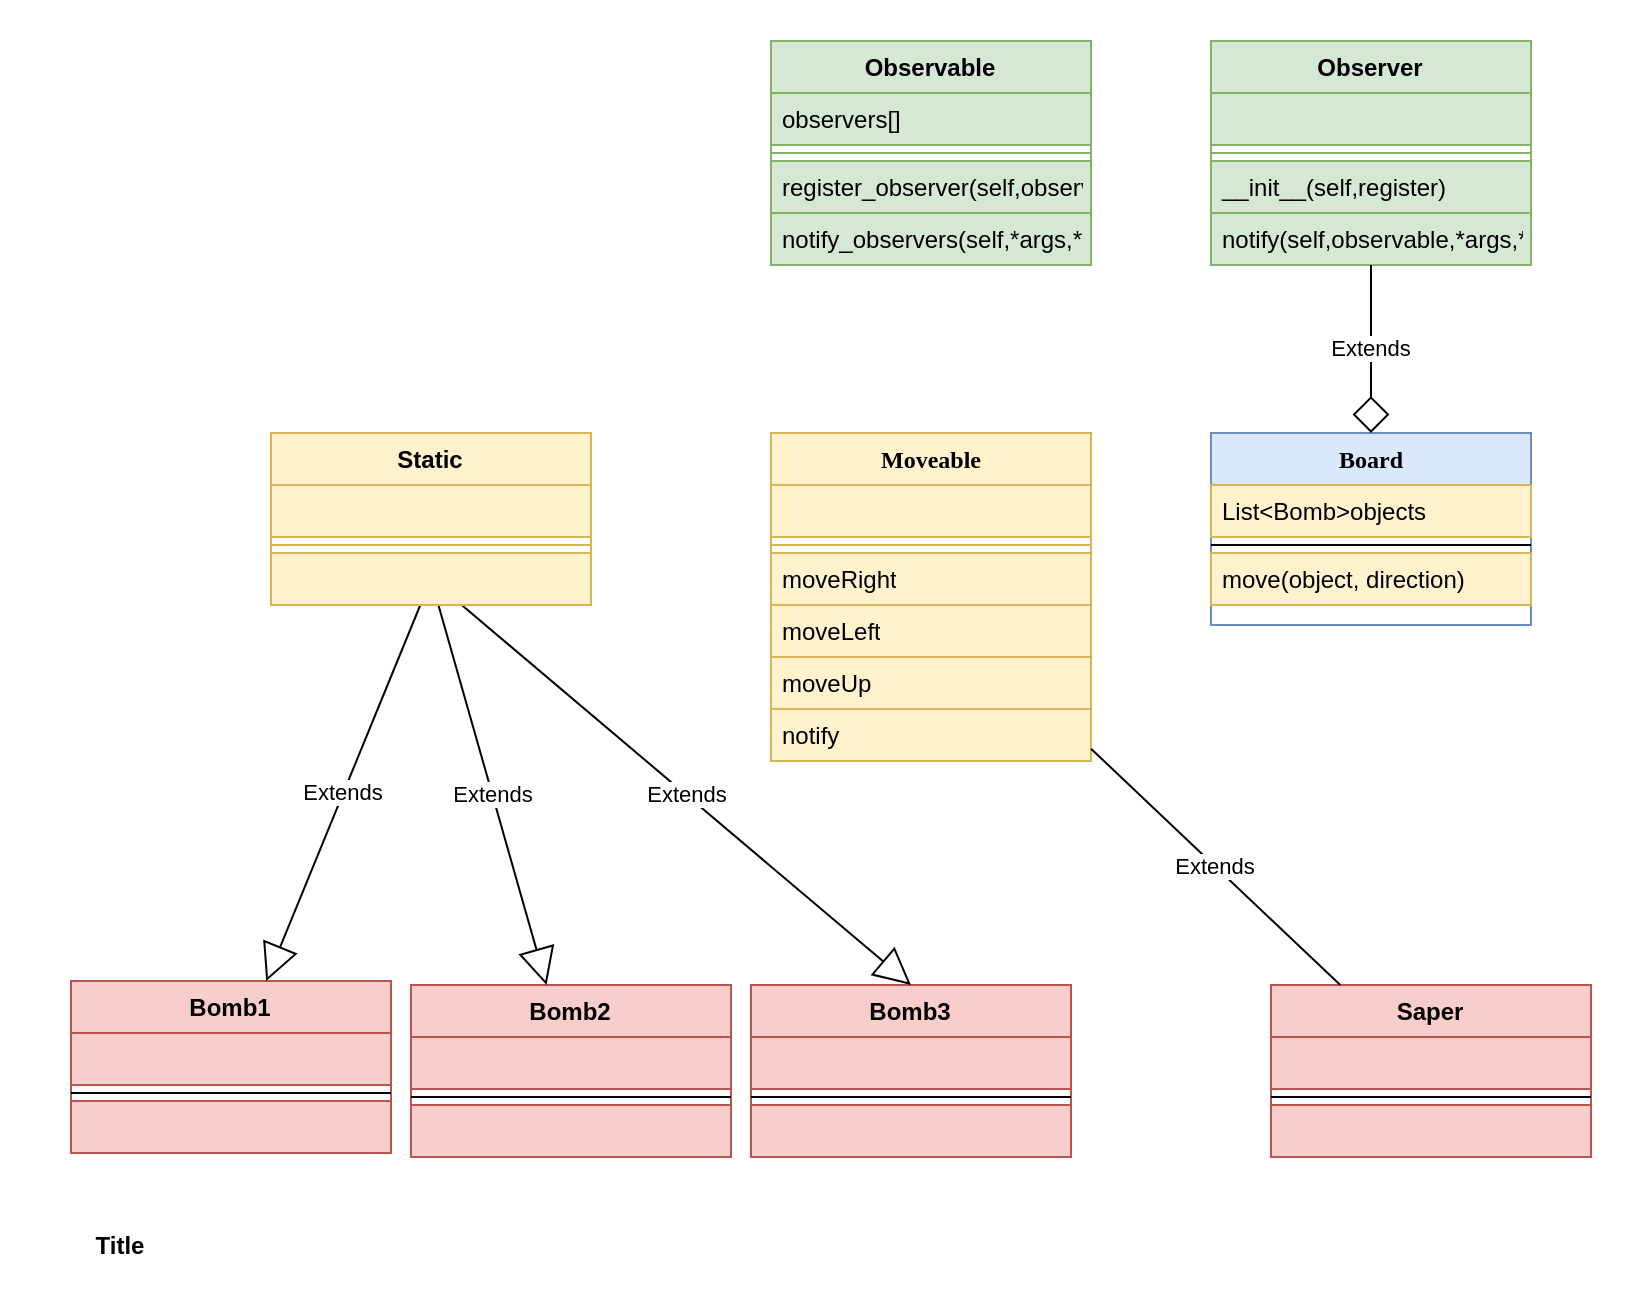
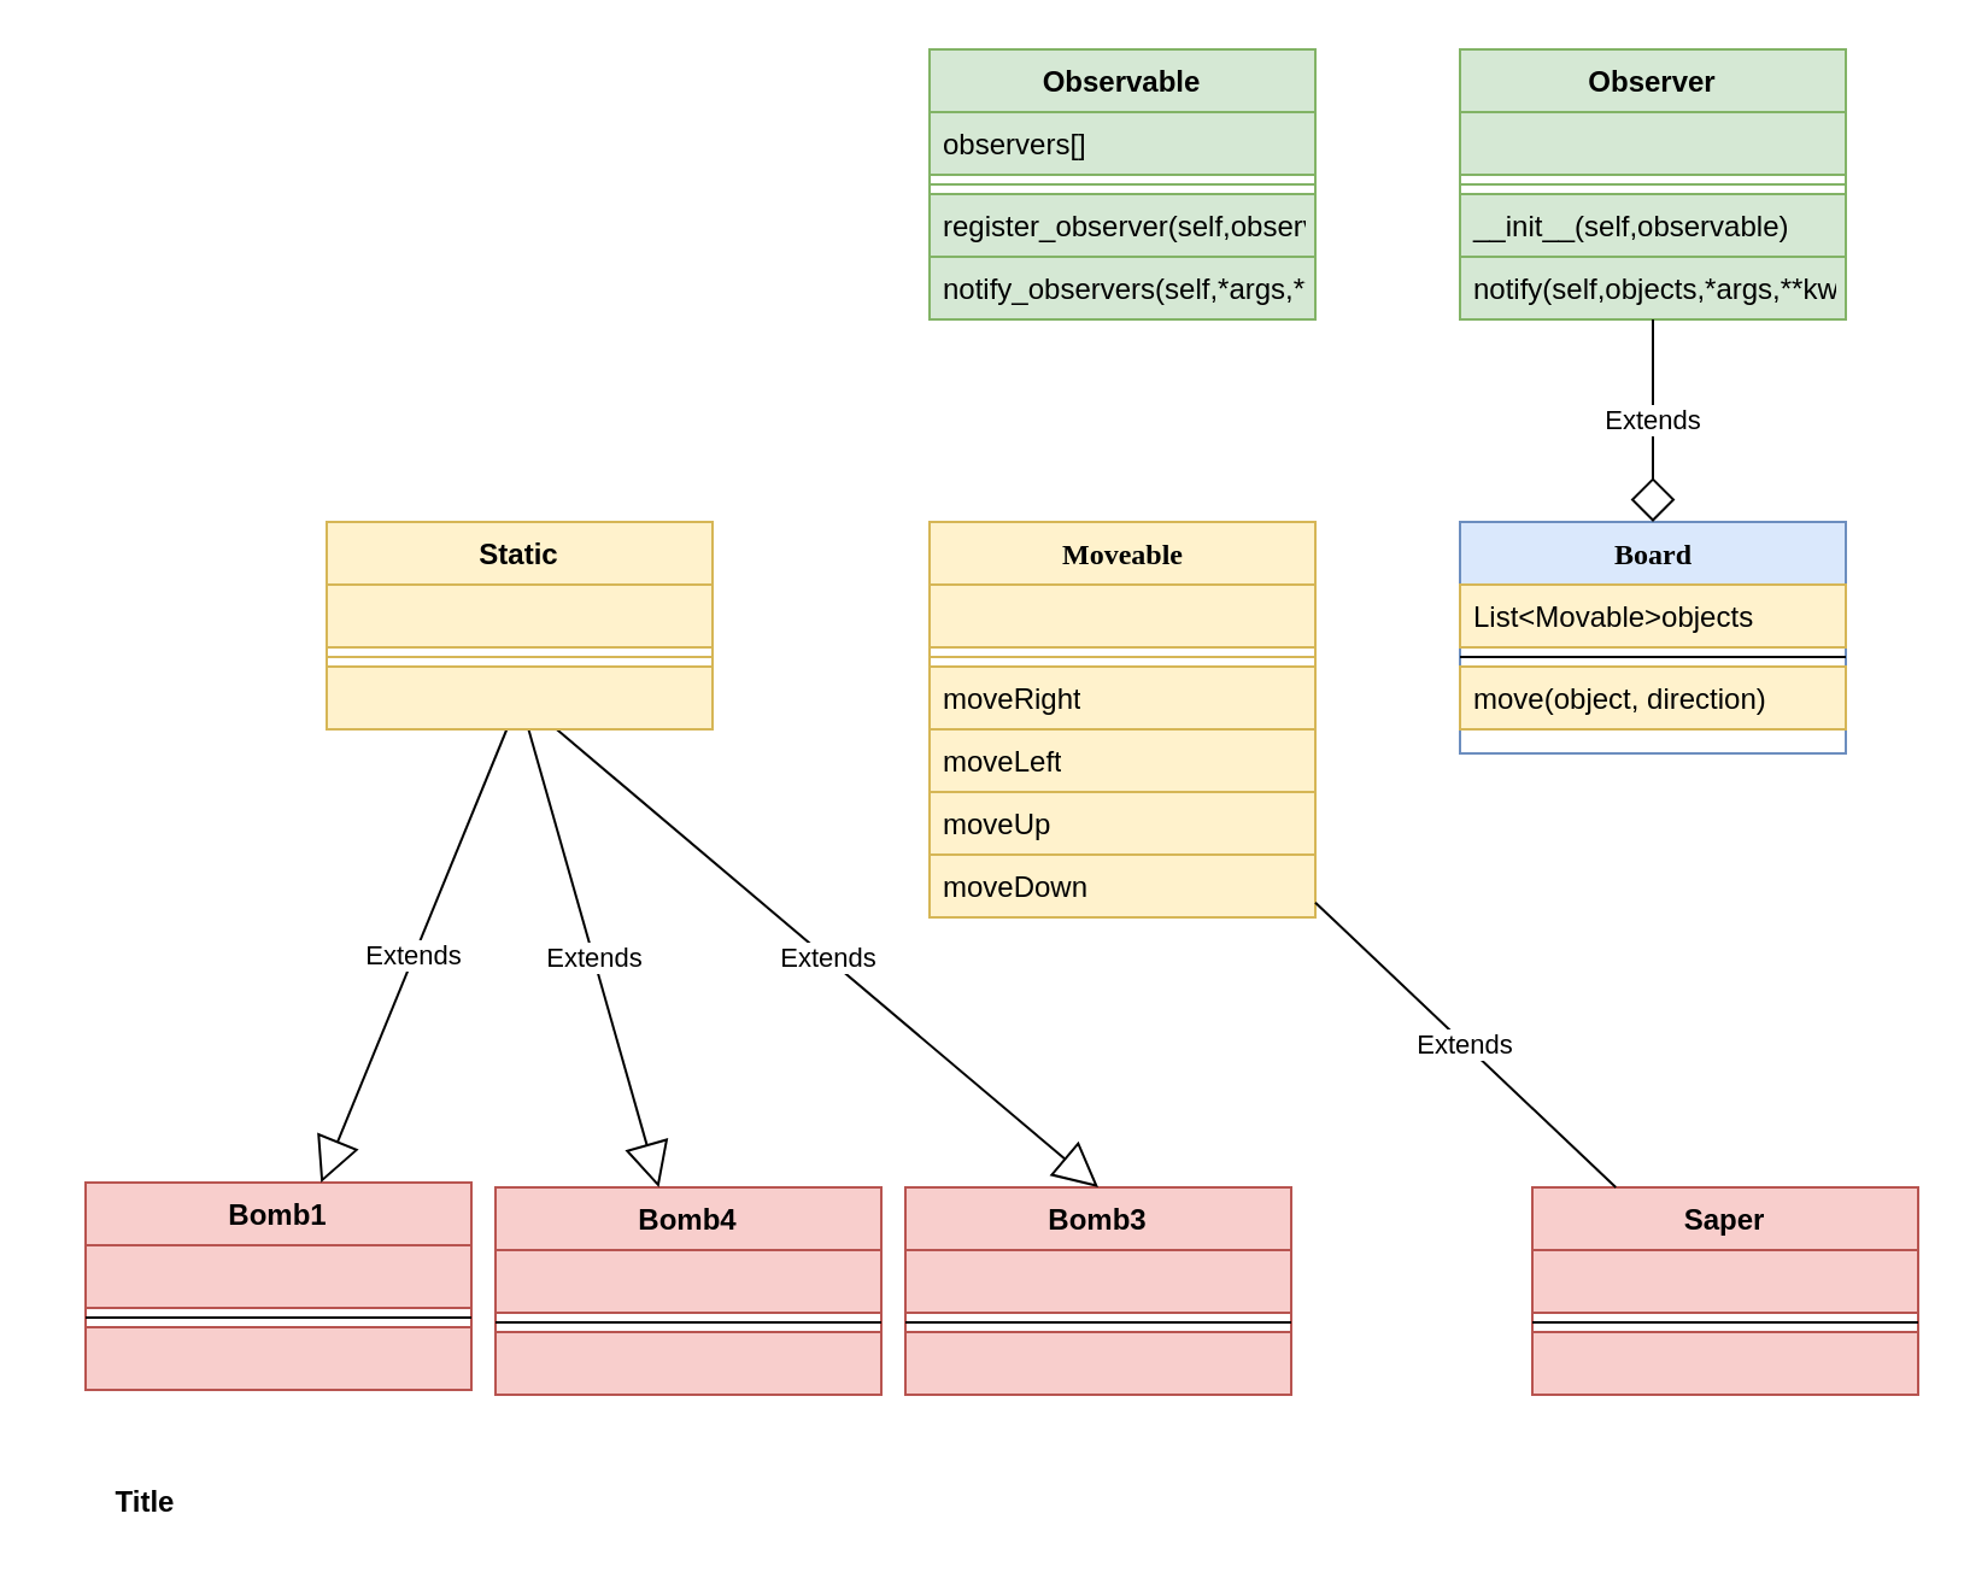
  <mxCell id="0" />
  <mxCell id="1" parent="0" />
  <mxCell id="2" value="Moveable" style="swimlane;html=1;fontStyle=1;align=center;verticalAlign=top;childLayout=stackLayout;horizontal=1;startSize=26;horizontalStack=0;resizeParent=1;resizeLast=0;collapsible=1;marginBottom=0;swimlaneFillColor=#ffffff;rounded=0;shadow=0;comic=0;labelBackgroundColor=none;strokeWidth=1;fontFamily=Verdana;fontSize=12;fillColor=#fff2cc;strokeColor=#d6b656;" parent="1" vertex="1"><mxGeometry x="385" y="216" width="160" height="164" as="geometry" /></mxCell>
  <mxCell id="3" value="" style="text;html=1;align=left;verticalAlign=top;spacingLeft=4;spacingRight=4;whiteSpace=wrap;overflow=hidden;rotatable=0;points=[[0,0.5],[1,0.5]];portConstraint=eastwest;fillColor=#fff2cc;strokeColor=#d6b656;" parent="2" vertex="1"><mxGeometry y="26" width="160" height="26" as="geometry" /></mxCell>
  <mxCell id="4" value="" style="line;html=1;strokeWidth=1;align=left;verticalAlign=middle;spacingTop=-1;spacingLeft=3;spacingRight=3;rotatable=0;labelPosition=right;points=[];portConstraint=eastwest;fillColor=#fff2cc;strokeColor=#d6b656;" parent="2" vertex="1"><mxGeometry y="52" width="160" height="8" as="geometry" /></mxCell>
  <mxCell id="5" value="moveRight" style="text;html=1;align=left;verticalAlign=top;spacingLeft=4;spacingRight=4;whiteSpace=wrap;overflow=hidden;rotatable=0;points=[[0,0.5],[1,0.5]];portConstraint=eastwest;fillColor=#fff2cc;strokeColor=#d6b656;" parent="2" vertex="1"><mxGeometry y="60" width="160" height="26" as="geometry" /></mxCell>
  <mxCell id="6" value="moveLeft" style="text;html=1;align=left;verticalAlign=top;spacingLeft=4;spacingRight=4;whiteSpace=wrap;overflow=hidden;rotatable=0;points=[[0,0.5],[1,0.5]];portConstraint=eastwest;fillColor=#fff2cc;strokeColor=#d6b656;" parent="2" vertex="1"><mxGeometry y="86" width="160" height="26" as="geometry" /></mxCell>
  <mxCell id="7" value="moveUp&lt;br&gt;" style="text;html=1;align=left;verticalAlign=top;spacingLeft=4;spacingRight=4;whiteSpace=wrap;overflow=hidden;rotatable=0;points=[[0,0.5],[1,0.5]];portConstraint=eastwest;fillColor=#fff2cc;strokeColor=#d6b656;" parent="2" vertex="1"><mxGeometry y="112" width="160" height="26" as="geometry" /></mxCell>
- <mxCell id="8" value="notify&lt;br&gt;" style="text;html=1;align=left;verticalAlign=top;spacingLeft=4;spacingRight=4;whiteSpace=wrap;overflow=hidden;rotatable=0;points=[[0,0.5],[1,0.5]];portConstraint=eastwest;fillColor=#fff2cc;strokeColor=#d6b656;" parent="2" vertex="1"><mxGeometry y="138" width="160" height="26" as="geometry" /></mxCell>
+ <mxCell id="8" value="moveDown&lt;br&gt;" style="text;html=1;align=left;verticalAlign=top;spacingLeft=4;spacingRight=4;whiteSpace=wrap;overflow=hidden;rotatable=0;points=[[0,0.5],[1,0.5]];portConstraint=eastwest;fillColor=#fff2cc;strokeColor=#d6b656;" parent="2" vertex="1"><mxGeometry y="138" width="160" height="26" as="geometry" /></mxCell>
  <mxCell id="9" value="Board" style="swimlane;html=1;fontStyle=1;align=center;verticalAlign=top;childLayout=stackLayout;horizontal=1;startSize=26;horizontalStack=0;resizeParent=1;resizeLast=0;collapsible=1;marginBottom=0;swimlaneFillColor=#ffffff;rounded=0;shadow=0;comic=0;labelBackgroundColor=none;strokeWidth=1;fontFamily=Verdana;fontSize=12;fillColor=#dae8fc;strokeColor=#6c8ebf;" parent="1" vertex="1"><mxGeometry x="605" y="216" width="160" height="96" as="geometry" /></mxCell>
- <mxCell id="10" value="List&amp;lt;Bomb&amp;gt;objects" style="text;html=1;align=left;verticalAlign=top;spacingLeft=4;spacingRight=4;whiteSpace=wrap;overflow=hidden;rotatable=0;points=[[0,0.5],[1,0.5]];portConstraint=eastwest;fillColor=#fff2cc;strokeColor=#d6b656;" parent="9" vertex="1"><mxGeometry y="26" width="160" height="26" as="geometry" /></mxCell>
+ <mxCell id="10" value="List&amp;lt;Movable&amp;gt;objects" style="text;html=1;align=left;verticalAlign=top;spacingLeft=4;spacingRight=4;whiteSpace=wrap;overflow=hidden;rotatable=0;points=[[0,0.5],[1,0.5]];portConstraint=eastwest;fillColor=#fff2cc;strokeColor=#d6b656;" parent="9" vertex="1"><mxGeometry y="26" width="160" height="26" as="geometry" /></mxCell>
  <mxCell id="11" value="" style="line;html=1;strokeWidth=1;align=left;verticalAlign=middle;spacingTop=-1;spacingLeft=3;spacingRight=3;rotatable=0;labelPosition=right;points=[];portConstraint=eastwest;" parent="9" vertex="1"><mxGeometry y="52" width="160" height="8" as="geometry" /></mxCell>
  <mxCell id="12" value="move(object, direction)" style="text;html=1;align=left;verticalAlign=top;spacingLeft=4;spacingRight=4;whiteSpace=wrap;overflow=hidden;rotatable=0;points=[[0,0.5],[1,0.5]];portConstraint=eastwest;fillColor=#fff2cc;strokeColor=#d6b656;" vertex="1" parent="9"><mxGeometry y="60" width="160" height="26" as="geometry" /></mxCell>
  <mxCell id="13" value="Observer" style="swimlane;fontStyle=1;align=center;verticalAlign=top;childLayout=stackLayout;horizontal=1;startSize=26;horizontalStack=0;resizeParent=1;resizeParentMax=0;resizeLast=0;collapsible=1;marginBottom=0;fillColor=#d5e8d4;strokeColor=#82b366;" parent="1" vertex="1"><mxGeometry x="605" y="20" width="160" height="112" as="geometry"><mxRectangle x="580" y="30" width="80" height="26" as="alternateBounds" /></mxGeometry></mxCell>
  <mxCell id="14" value=" " style="text;strokeColor=#82b366;fillColor=#d5e8d4;align=left;verticalAlign=top;spacingLeft=4;spacingRight=4;overflow=hidden;rotatable=0;points=[[0,0.5],[1,0.5]];portConstraint=eastwest;" parent="13" vertex="1"><mxGeometry y="26" width="160" height="26" as="geometry" /></mxCell>
  <mxCell id="15" value="" style="line;strokeWidth=1;fillColor=#d5e8d4;align=left;verticalAlign=middle;spacingTop=-1;spacingLeft=3;spacingRight=3;rotatable=0;labelPosition=right;points=[];portConstraint=eastwest;strokeColor=#82b366;" parent="13" vertex="1"><mxGeometry y="52" width="160" height="8" as="geometry" /></mxCell>
- <mxCell id="16" value="__init__(self,register)" style="text;strokeColor=#82b366;fillColor=#d5e8d4;align=left;verticalAlign=top;spacingLeft=4;spacingRight=4;overflow=hidden;rotatable=0;points=[[0,0.5],[1,0.5]];portConstraint=eastwest;" parent="13" vertex="1"><mxGeometry y="60" width="160" height="26" as="geometry" /></mxCell>
- <mxCell id="17" value="notify(self,observable,*args,**kwargs)" style="text;strokeColor=#82b366;fillColor=#d5e8d4;align=left;verticalAlign=top;spacingLeft=4;spacingRight=4;overflow=hidden;rotatable=0;points=[[0,0.5],[1,0.5]];portConstraint=eastwest;" parent="13" vertex="1"><mxGeometry y="86" width="160" height="26" as="geometry" /></mxCell>
+ <mxCell id="16" value="__init__(self,observable)" style="text;strokeColor=#82b366;fillColor=#d5e8d4;align=left;verticalAlign=top;spacingLeft=4;spacingRight=4;overflow=hidden;rotatable=0;points=[[0,0.5],[1,0.5]];portConstraint=eastwest;" parent="13" vertex="1"><mxGeometry y="60" width="160" height="26" as="geometry" /></mxCell>
+ <mxCell id="17" value="notify(self,objects,*args,**kwargs)" style="text;strokeColor=#82b366;fillColor=#d5e8d4;align=left;verticalAlign=top;spacingLeft=4;spacingRight=4;overflow=hidden;rotatable=0;points=[[0,0.5],[1,0.5]];portConstraint=eastwest;" parent="13" vertex="1"><mxGeometry y="86" width="160" height="26" as="geometry" /></mxCell>
  <mxCell id="18" value="Observable" style="swimlane;fontStyle=1;align=center;verticalAlign=top;childLayout=stackLayout;horizontal=1;startSize=26;horizontalStack=0;resizeParent=1;resizeParentMax=0;resizeLast=0;collapsible=1;marginBottom=0;fillColor=#d5e8d4;strokeColor=#82b366;" parent="1" vertex="1"><mxGeometry x="385" y="20" width="160" height="112" as="geometry" /></mxCell>
  <mxCell id="19" value="observers[]" style="text;strokeColor=#82b366;fillColor=#d5e8d4;align=left;verticalAlign=top;spacingLeft=4;spacingRight=4;overflow=hidden;rotatable=0;points=[[0,0.5],[1,0.5]];portConstraint=eastwest;" parent="18" vertex="1"><mxGeometry y="26" width="160" height="26" as="geometry" /></mxCell>
  <mxCell id="20" value="" style="line;strokeWidth=1;fillColor=#d5e8d4;align=left;verticalAlign=middle;spacingTop=-1;spacingLeft=3;spacingRight=3;rotatable=0;labelPosition=right;points=[];portConstraint=eastwest;strokeColor=#82b366;" parent="18" vertex="1"><mxGeometry y="52" width="160" height="8" as="geometry" /></mxCell>
  <mxCell id="21" value="register_observer(self,observer)" style="text;strokeColor=#82b366;fillColor=#d5e8d4;align=left;verticalAlign=top;spacingLeft=4;spacingRight=4;overflow=hidden;rotatable=0;points=[[0,0.5],[1,0.5]];portConstraint=eastwest;" parent="18" vertex="1"><mxGeometry y="60" width="160" height="26" as="geometry" /></mxCell>
  <mxCell id="22" value="notify_observers(self,*args,**kwargs)" style="text;strokeColor=#82b366;fillColor=#d5e8d4;align=left;verticalAlign=top;spacingLeft=4;spacingRight=4;overflow=hidden;rotatable=0;points=[[0,0.5],[1,0.5]];portConstraint=eastwest;" parent="18" vertex="1"><mxGeometry y="86" width="160" height="26" as="geometry" /></mxCell>
  <mxCell id="23" value="Extends" style="endArrow=diamond;endSize=16;endFill=0;html=1;" parent="1" source="13" target="9" edge="1"><mxGeometry width="160" relative="1" as="geometry"><mxPoint x="385" y="430" as="sourcePoint" /><mxPoint x="545" y="430" as="targetPoint" /></mxGeometry></mxCell>
- <mxCell id="24" value="Bomb2" style="swimlane;fontStyle=1;align=center;verticalAlign=top;childLayout=stackLayout;horizontal=1;startSize=26;horizontalStack=0;resizeParent=1;resizeParentMax=0;resizeLast=0;collapsible=1;marginBottom=0;fillColor=#f8cecc;strokeColor=#b85450;" parent="1" vertex="1"><mxGeometry x="205" y="492" width="160" height="86" as="geometry" /></mxCell>
+ <mxCell id="24" value="Bomb4" style="swimlane;fontStyle=1;align=center;verticalAlign=top;childLayout=stackLayout;horizontal=1;startSize=26;horizontalStack=0;resizeParent=1;resizeParentMax=0;resizeLast=0;collapsible=1;marginBottom=0;fillColor=#f8cecc;strokeColor=#b85450;" parent="1" vertex="1"><mxGeometry x="205" y="492" width="160" height="86" as="geometry" /></mxCell>
  <mxCell id="25" value=" " style="text;strokeColor=#b85450;fillColor=#f8cecc;align=left;verticalAlign=top;spacingLeft=4;spacingRight=4;overflow=hidden;rotatable=0;points=[[0,0.5],[1,0.5]];portConstraint=eastwest;" parent="24" vertex="1"><mxGeometry y="26" width="160" height="26" as="geometry" /></mxCell>
  <mxCell id="26" value="" style="line;strokeWidth=1;fillColor=none;align=left;verticalAlign=middle;spacingTop=-1;spacingLeft=3;spacingRight=3;rotatable=0;labelPosition=right;points=[];portConstraint=eastwest;" parent="24" vertex="1"><mxGeometry y="52" width="160" height="8" as="geometry" /></mxCell>
  <mxCell id="27" value=" " style="text;strokeColor=#b85450;fillColor=#f8cecc;align=left;verticalAlign=top;spacingLeft=4;spacingRight=4;overflow=hidden;rotatable=0;points=[[0,0.5],[1,0.5]];portConstraint=eastwest;" parent="24" vertex="1"><mxGeometry y="60" width="160" height="26" as="geometry" /></mxCell>
  <mxCell id="28" value="Saper" style="swimlane;fontStyle=1;align=center;verticalAlign=top;childLayout=stackLayout;horizontal=1;startSize=26;horizontalStack=0;resizeParent=1;resizeParentMax=0;resizeLast=0;collapsible=1;marginBottom=0;fillColor=#f8cecc;strokeColor=#b85450;" parent="1" vertex="1"><mxGeometry x="635" y="492" width="160" height="86" as="geometry" /></mxCell>
  <mxCell id="29" value=" " style="text;strokeColor=#b85450;fillColor=#f8cecc;align=left;verticalAlign=top;spacingLeft=4;spacingRight=4;overflow=hidden;rotatable=0;points=[[0,0.5],[1,0.5]];portConstraint=eastwest;" parent="28" vertex="1"><mxGeometry y="26" width="160" height="26" as="geometry" /></mxCell>
  <mxCell id="30" value="" style="line;strokeWidth=1;fillColor=none;align=left;verticalAlign=middle;spacingTop=-1;spacingLeft=3;spacingRight=3;rotatable=0;labelPosition=right;points=[];portConstraint=eastwest;" parent="28" vertex="1"><mxGeometry y="52" width="160" height="8" as="geometry" /></mxCell>
  <mxCell id="31" value=" " style="text;strokeColor=#b85450;fillColor=#f8cecc;align=left;verticalAlign=top;spacingLeft=4;spacingRight=4;overflow=hidden;rotatable=0;points=[[0,0.5],[1,0.5]];portConstraint=eastwest;" parent="28" vertex="1"><mxGeometry y="60" width="160" height="26" as="geometry" /></mxCell>
  <mxCell id="32" value="Bomb1" style="swimlane;fontStyle=1;align=center;verticalAlign=top;childLayout=stackLayout;horizontal=1;startSize=26;horizontalStack=0;resizeParent=1;resizeParentMax=0;resizeLast=0;collapsible=1;marginBottom=0;fillColor=#f8cecc;strokeColor=#b85450;" parent="1" vertex="1"><mxGeometry x="35" y="490" width="160" height="86" as="geometry" /></mxCell>
  <mxCell id="33" value=" " style="text;strokeColor=#b85450;fillColor=#f8cecc;align=left;verticalAlign=top;spacingLeft=4;spacingRight=4;overflow=hidden;rotatable=0;points=[[0,0.5],[1,0.5]];portConstraint=eastwest;" parent="32" vertex="1"><mxGeometry y="26" width="160" height="26" as="geometry" /></mxCell>
  <mxCell id="34" value="" style="line;strokeWidth=1;fillColor=none;align=left;verticalAlign=middle;spacingTop=-1;spacingLeft=3;spacingRight=3;rotatable=0;labelPosition=right;points=[];portConstraint=eastwest;" parent="32" vertex="1"><mxGeometry y="52" width="160" height="8" as="geometry" /></mxCell>
  <mxCell id="35" value=" " style="text;strokeColor=#b85450;fillColor=#f8cecc;align=left;verticalAlign=top;spacingLeft=4;spacingRight=4;overflow=hidden;rotatable=0;points=[[0,0.5],[1,0.5]];portConstraint=eastwest;" parent="32" vertex="1"><mxGeometry y="60" width="160" height="26" as="geometry" /></mxCell>
  <mxCell id="36" value="Bomb3" style="swimlane;fontStyle=1;align=center;verticalAlign=top;childLayout=stackLayout;horizontal=1;startSize=26;horizontalStack=0;resizeParent=1;resizeParentMax=0;resizeLast=0;collapsible=1;marginBottom=0;fillColor=#f8cecc;strokeColor=#b85450;" parent="1" vertex="1"><mxGeometry x="375" y="492" width="160" height="86" as="geometry" /></mxCell>
  <mxCell id="37" value=" " style="text;strokeColor=#b85450;fillColor=#f8cecc;align=left;verticalAlign=top;spacingLeft=4;spacingRight=4;overflow=hidden;rotatable=0;points=[[0,0.5],[1,0.5]];portConstraint=eastwest;" parent="36" vertex="1"><mxGeometry y="26" width="160" height="26" as="geometry" /></mxCell>
  <mxCell id="38" value="" style="line;strokeWidth=1;fillColor=none;align=left;verticalAlign=middle;spacingTop=-1;spacingLeft=3;spacingRight=3;rotatable=0;labelPosition=right;points=[];portConstraint=eastwest;" parent="36" vertex="1"><mxGeometry y="52" width="160" height="8" as="geometry" /></mxCell>
  <mxCell id="39" value=" " style="text;strokeColor=#b85450;fillColor=#f8cecc;align=left;verticalAlign=top;spacingLeft=4;spacingRight=4;overflow=hidden;rotatable=0;points=[[0,0.5],[1,0.5]];portConstraint=eastwest;" parent="36" vertex="1"><mxGeometry y="60" width="160" height="26" as="geometry" /></mxCell>
  <mxCell id="40" value="Extends" style="endArrow=block;endSize=16;endFill=0;html=1;" parent="1" source="47" target="32" edge="1"><mxGeometry width="160" relative="1" as="geometry"><mxPoint x="135" y="430" as="sourcePoint" /><mxPoint x="295" y="430" as="targetPoint" /></mxGeometry></mxCell>
  <mxCell id="41" value="Extends" style="endArrow=block;endSize=16;endFill=0;html=1;" parent="1" source="47" target="24" edge="1"><mxGeometry width="160" relative="1" as="geometry"><mxPoint x="475" y="230" as="sourcePoint" /><mxPoint x="635" y="230" as="targetPoint" /></mxGeometry></mxCell>
  <mxCell id="42" value="Extends" style="endArrow=block;endSize=16;endFill=0;html=1;entryX=0.5;entryY=0;entryDx=0;entryDy=0;" parent="1" source="47" target="36" edge="1"><mxGeometry width="160" relative="1" as="geometry"><mxPoint x="595" y="400" as="sourcePoint" /><mxPoint x="755" y="400" as="targetPoint" /></mxGeometry></mxCell>
  <mxCell id="43" value="Extends" style="endArrow=none;endSize=16;endFill=0;html=1;" parent="1" source="2" target="28" edge="1"><mxGeometry width="160" relative="1" as="geometry"><mxPoint x="635" y="430" as="sourcePoint" /><mxPoint x="795" y="430" as="targetPoint" /></mxGeometry></mxCell>
  <mxCell id="44" value="Static" style="swimlane;fontStyle=1;align=center;verticalAlign=top;childLayout=stackLayout;horizontal=1;startSize=26;horizontalStack=0;resizeParent=1;resizeParentMax=0;resizeLast=0;collapsible=1;marginBottom=0;fillColor=#fff2cc;strokeColor=#d6b656;" vertex="1" parent="1"><mxGeometry x="135" y="216" width="160" height="86" as="geometry" /></mxCell>
  <mxCell id="45" value="" style="text;strokeColor=#d6b656;fillColor=#fff2cc;align=left;verticalAlign=top;spacingLeft=4;spacingRight=4;overflow=hidden;rotatable=0;points=[[0,0.5],[1,0.5]];portConstraint=eastwest;" vertex="1" parent="44"><mxGeometry y="26" width="160" height="26" as="geometry" /></mxCell>
  <mxCell id="46" value="" style="line;strokeWidth=1;fillColor=#fff2cc;align=left;verticalAlign=middle;spacingTop=-1;spacingLeft=3;spacingRight=3;rotatable=0;labelPosition=right;points=[];portConstraint=eastwest;strokeColor=#d6b656;" vertex="1" parent="44"><mxGeometry y="52" width="160" height="8" as="geometry" /></mxCell>
  <mxCell id="47" value="" style="text;strokeColor=#d6b656;fillColor=#fff2cc;align=left;verticalAlign=top;spacingLeft=4;spacingRight=4;overflow=hidden;rotatable=0;points=[[0,0.5],[1,0.5]];portConstraint=eastwest;" vertex="1" parent="44"><mxGeometry y="60" width="160" height="26" as="geometry" /></mxCell>
  <mxCell id="48" value="Title" style="text;align=center;fontStyle=1;verticalAlign=middle;spacingLeft=3;spacingRight=3;strokeColor=none;rotatable=0;points=[[0,0.5],[1,0.5]];portConstraint=eastwest;" vertex="1" parent="1"><mxGeometry x="20" y="609" width="80" height="26" as="geometry" /></mxCell>
